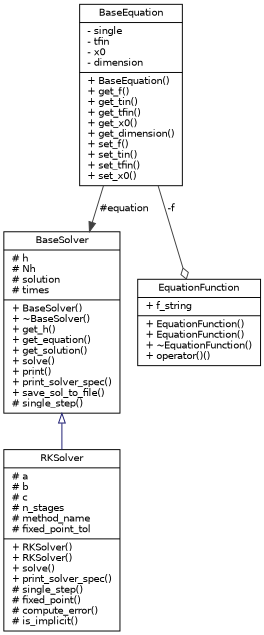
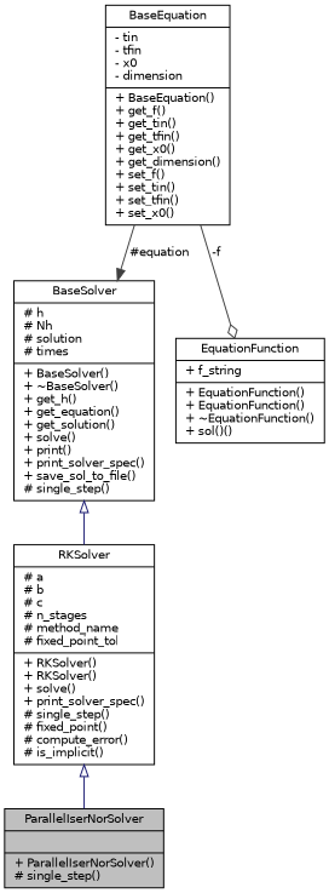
  digraph {
    node [color=black fillcolor=white fontname=Helvetica fontsize=10 shape=record style=filled]
    edge [color=midnightblue fontname=Helvetica fontsize=10 labelfontname=Helvetica labelfontsize=10 style=solid]
+   n1 [fillcolor=grey75 fontcolor=black height=0.2 label="{ParallelIserNorSolver\n||+ ParallelIserNorSolver()\l# single_step()\l}" width=0.4]
    n2 [height=0.2 label="{RKSolver\n|# a\l# b\l# c\l# n_stages\l# method_name\l# fixed_point_tol\l|+ RKSolver()\l+ RKSolver()\l+ solve()\l+ print_solver_spec()\l# single_step()\l# fixed_point()\l# compute_error()\l# is_implicit()\l}" width=0.4]
    n3 [height=0.2 label="{BaseSolver\n|# h\l# Nh\l# solution\l# times\l|+ BaseSolver()\l+ ~BaseSolver()\l+ get_h()\l+ get_equation()\l+ get_solution()\l+ solve()\l+ print()\l+ print_solver_spec()\l+ save_sol_to_file()\l# single_step()\l}" width=0.4]
-   n4 [height=0.2 label="{BaseEquation\n|- single\l- tfin\l- x0\l- dimension\l|+ BaseEquation()\l+ get_f()\l+ get_tin()\l+ get_tfin()\l+ get_x0()\l+ get_dimension()\l+ set_f()\l+ set_tin()\l+ set_tfin()\l+ set_x0()\l}" width=0.4]
-   n5 [height=0.2 label="{EquationFunction\n|+ f_string\l|+ EquationFunction()\l+ EquationFunction()\l+ ~EquationFunction()\l+ operator()()\l}" width=0.4]
+   n4 [height=0.2 label="{BaseEquation\n|- tin\l- tfin\l- x0\l- dimension\l|+ BaseEquation()\l+ get_f()\l+ get_tin()\l+ get_tfin()\l+ get_x0()\l+ get_dimension()\l+ set_f()\l+ set_tin()\l+ set_tfin()\l+ set_x0()\l}" width=0.4]
+   n5 [height=0.2 label="{EquationFunction\n|+ f_string\l|+ EquationFunction()\l+ EquationFunction()\l+ ~EquationFunction()\l+ sol()()\l}" width=0.4]
+   n2 -> n1 [arrowtail=onormal dir=back]
    n3 -> n2 [arrowtail=onormal dir=back]
    n4 -> n3 [arrowhead=normal color=grey25 label=" #equation"]
    n4 -> n5 [arrowhead=odiamond color=grey25 label=" -f"]
  }
